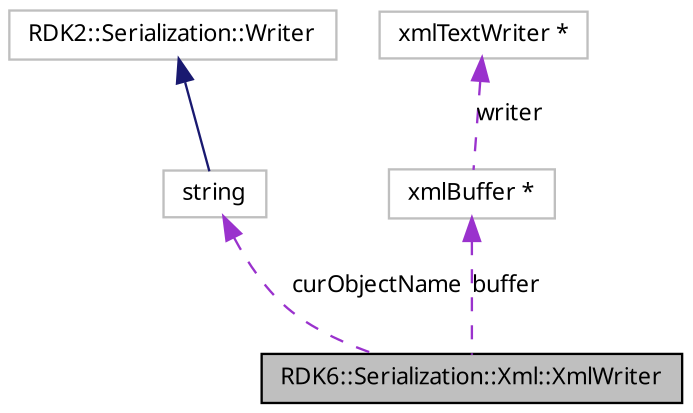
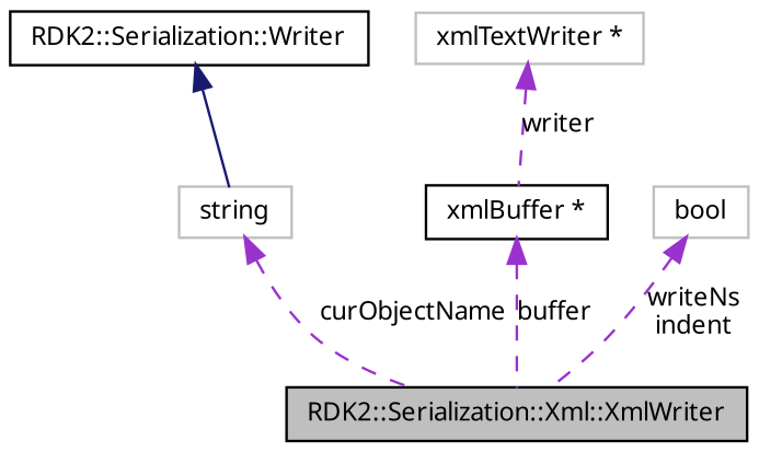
  digraph {
    node [color=grey75 fillcolor=white fontname="FreeSans.ttf" fontsize=10 shape=record style=filled]
    edge [color=darkorchid3 dir=back fontname="FreeSans.ttf" fontsize=10 labelfontname="FreeSans.ttf" labelfontsize=10 style=dashed]
-   n1 [color=black fillcolor=grey75 fontcolor=black height=0.2 label="RDK6::Serialization::Xml::XmlWriter" width=0.4]
-   n2 [height=0.2 label="RDK2::Serialization::Writer" width=0.4]
+   n1 [color=black fillcolor=grey75 fontcolor=black height=0.2 label="RDK2::Serialization::Xml::XmlWriter" width=0.4]
+   n2 [color=black height=0.2 label="RDK2::Serialization::Writer" width=0.4]
    n3 [height=0.2 label=string width=0.4]
    n4 [height=0.2 label="xmlTextWriter *" width=0.4]
-   n5 [height=0.2 label="xmlBuffer *" width=0.4]
+   n5 [color=black height=0.2 label="xmlBuffer *" width=0.4]
+   n6 [height=0.2 label=bool width=0.4]
    n2 -> n3 [color=midnightblue style=solid]
    n3 -> n1 [label=curObjectName]
    n4 -> n5 [label=writer]
    n5 -> n1 [label=buffer]
+   n6 -> n1 [label="writeNs\nindent"]
  }
